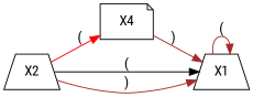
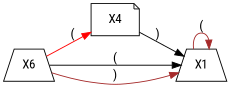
  digraph {
    fontname="Roboto Condensed"
    rankdir=LR
    node [fontname="Roboto Condensed" shape=trapezium]
    edge [color=black fontname="Roboto Condensed"]
    n1 [label=X4 shape=note]
    X1
-   X2
-   n1 -> X1 [color=brown label=")"]
+   X2 [label=X6]
+   n1 -> X1 [label=")"]
    X1 -> X1 [color=brown label="("]
    X2 -> n1 [color=red label="("]
    X2 -> X1 [label="("]
    X2 -> X1 [color=brown label=")"]
  }
